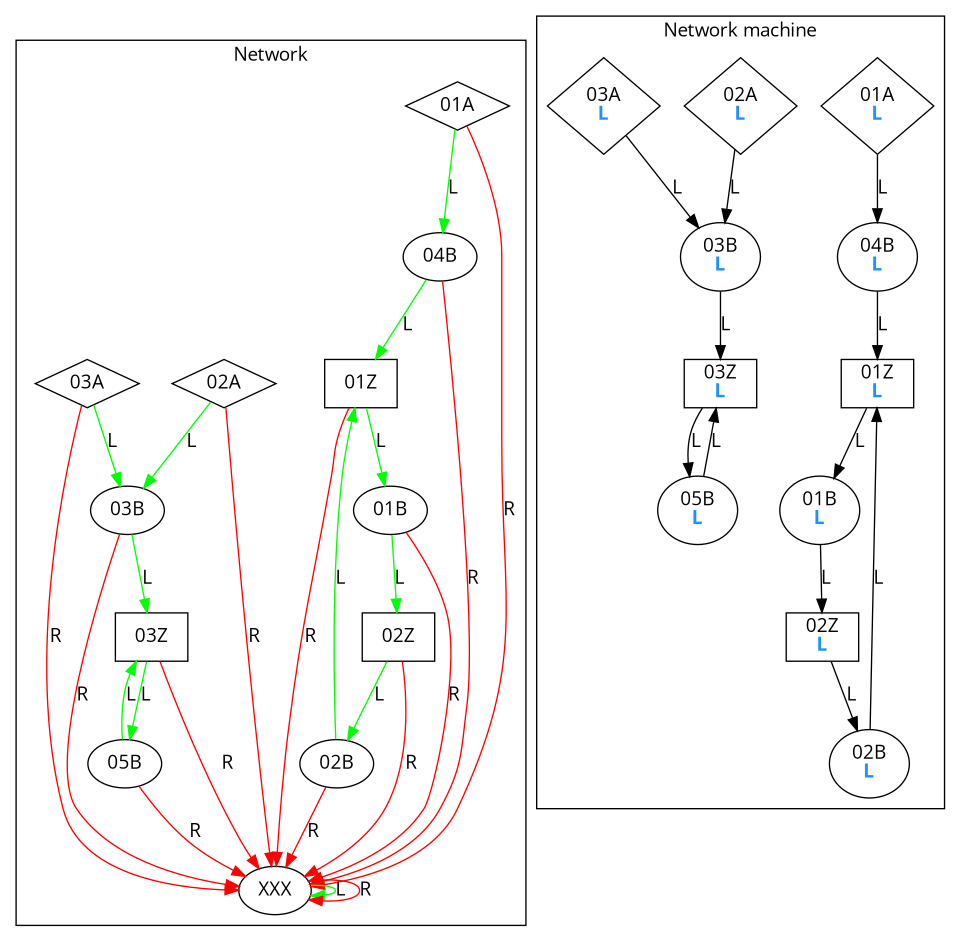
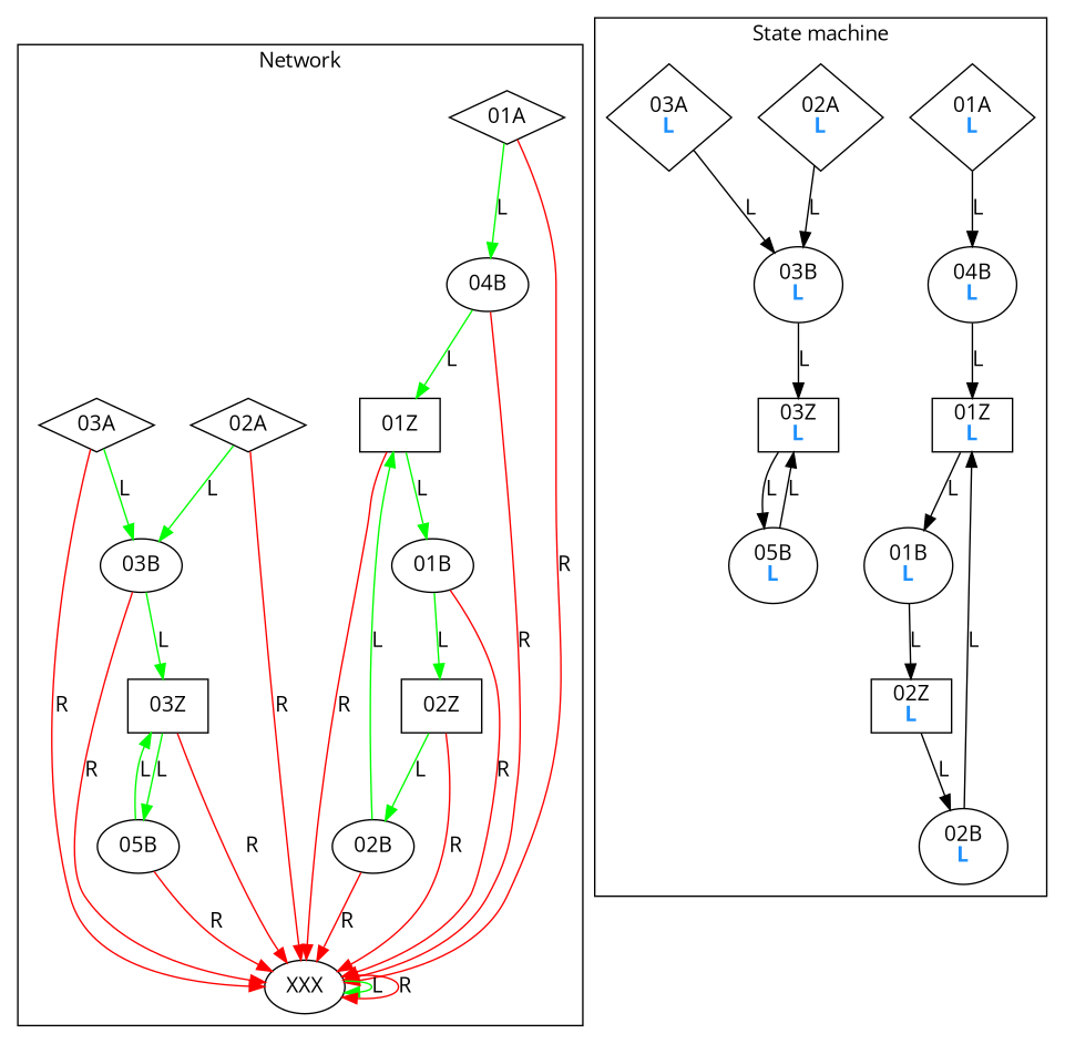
  digraph {
    fontname="Open Sans"
    node [shape=ellipse fontname="Open Sans"]
    edge [color=green fontname="Open Sans"]
    n1 [label="01A" shape=diamond]
    n2 [label="04B"]
    n3 [label=XXX]
    n4 [label="01Z" shape=rect]
    n5 [label="02A" shape=diamond]
    n6 [label="03B"]
    n7 [label="03Z" shape=rect]
    n8 [label="03A" shape=diamond]
    n9 [label="01B"]
    n10 [label="02Z" shape=rect]
    n11 [label="02B"]
    n12 [label="05B"]
    n13 [label=<01A<br/><font color="dodgerblue"><b>L</b></font>> shape=diamond]
    n14 [label=<04B<br/><font color="dodgerblue"><b>L</b></font>>]
    n15 [label=<01Z<br/><font color="dodgerblue"><b>L</b></font>> shape=rect]
    n16 [label=<01B<br/><font color="dodgerblue"><b>L</b></font>>]
    n17 [label=<02Z<br/><font color="dodgerblue"><b>L</b></font>> shape=rect]
    n18 [label=<02B<br/><font color="dodgerblue"><b>L</b></font>>]
    n19 [label=<02A<br/><font color="dodgerblue"><b>L</b></font>> shape=diamond]
    n20 [label=<03B<br/><font color="dodgerblue"><b>L</b></font>>]
    n21 [label=<03Z<br/><font color="dodgerblue"><b>L</b></font>> shape=rect]
    n22 [label=<05B<br/><font color="dodgerblue"><b>L</b></font>>]
    n23 [label=<03A<br/><font color="dodgerblue"><b>L</b></font>> shape=diamond]
    subgraph cluster_1 {
      color=black
      label=Network
      n1
      n2
      n3
      n4
      n5
      n6
      n7
      n8
      n9
      n10
      n11
      n12
    }
    subgraph cluster_2 {
      color=black
-     label="Network machine"
+     label="State machine"
      n13
      n14
      n15
      n16
      n17
      n18
      n19
      n20
      n21
      n22
      n23
    }
    n1 -> n2 [label=L]
    n1 -> n3 [color=red label=R]
    n2 -> n3 [color=red label=R]
    n2 -> n4 [label=L]
    n3 -> n3 [label=L]
    n3 -> n3 [color=red label=R]
    n4 -> n3 [color=red label=R]
    n4 -> n9 [label=L]
    n5 -> n3 [color=red label=R]
    n5 -> n6 [label=L]
    n6 -> n3 [color=red label=R]
    n6 -> n7 [label=L]
    n7 -> n3 [color=red label=R]
    n7 -> n12 [label=L]
    n8 -> n3 [color=red label=R]
    n8 -> n6 [label=L]
    n9 -> n3 [color=red label=R]
    n9 -> n10 [label=L]
    n10 -> n3 [color=red label=R]
    n10 -> n11 [label=L]
    n11 -> n3 [color=red label=R]
    n11 -> n4 [label=L]
    n12 -> n3 [color=red label=R]
    n12 -> n7 [label=L]
    n13 -> n14 [label=L color=""]
    n14 -> n15 [label=L color=""]
    n15 -> n16 [label=L color=""]
    n16 -> n17 [label=L color=""]
    n17 -> n18 [label=L color=""]
    n18 -> n15 [label=L color=""]
    n19 -> n20 [label=L color=""]
    n20 -> n21 [label=L color=""]
    n21 -> n22 [label=L color=""]
    n22 -> n21 [label=L color=""]
    n23 -> n20 [label=L color=""]
  }
